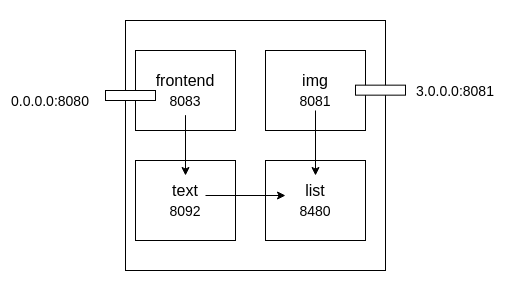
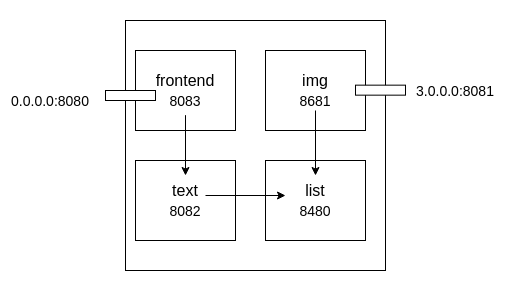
  <mxCell id="0" />
  <mxCell id="1" parent="0" />
  <mxCell id="2" value="" style="rounded=0;whiteSpace=wrap;html=1;" vertex="1" parent="1"><mxGeometry x="125" y="20" width="260" height="250" as="geometry" /></mxCell>
  <mxCell id="3" value="" style="rounded=0;whiteSpace=wrap;html=1;fontSize=18;" vertex="1" parent="1"><mxGeometry x="135" y="50" width="100" height="80" as="geometry" /></mxCell>
  <mxCell id="4" value="&lt;font style=&quot;font-size: 16px&quot;&gt;frontend&lt;/font&gt;" style="text;html=1;strokeColor=none;fillColor=none;align=center;verticalAlign=middle;whiteSpace=wrap;rounded=0;fontSize=18;" vertex="1" parent="1"><mxGeometry x="155" y="65" width="60" height="30" as="geometry" /></mxCell>
  <mxCell id="5" value="" style="rounded=0;whiteSpace=wrap;html=1;fontSize=16;" vertex="1" parent="1"><mxGeometry x="105" y="90" width="50" height="10" as="geometry" /></mxCell>
  <mxCell id="6" value="&lt;font style=&quot;font-size: 14px&quot;&gt;8083&lt;/font&gt;" style="text;html=1;strokeColor=none;fillColor=none;align=center;verticalAlign=middle;whiteSpace=wrap;rounded=0;fontSize=16;" vertex="1" parent="1"><mxGeometry x="155" y="85" width="60" height="30" as="geometry" /></mxCell>
  <mxCell id="7" value="&lt;font style=&quot;font-size: 14px&quot;&gt;0.0.0.0:8080&lt;/font&gt;" style="text;html=1;strokeColor=none;fillColor=none;align=center;verticalAlign=middle;whiteSpace=wrap;rounded=0;fontSize=16;" vertex="1" parent="1"><mxGeometry x="20" y="85" width="60" height="30" as="geometry" /></mxCell>
  <mxCell id="8" style="edgeStyle=orthogonalEdgeStyle;rounded=0;orthogonalLoop=1;jettySize=auto;html=1;exitX=0.5;exitY=1;exitDx=0;exitDy=0;fontSize=14;" edge="1" parent="1" source="7" target="7"><mxGeometry relative="1" as="geometry" /></mxCell>
  <mxCell id="9" value="" style="rounded=0;whiteSpace=wrap;html=1;fontSize=18;" vertex="1" parent="1"><mxGeometry x="265" y="160" width="100" height="80" as="geometry" /></mxCell>
  <mxCell id="10" value="&lt;font style=&quot;font-size: 16px&quot;&gt;list&lt;/font&gt;" style="text;html=1;strokeColor=none;fillColor=none;align=center;verticalAlign=middle;whiteSpace=wrap;rounded=0;fontSize=18;" vertex="1" parent="1"><mxGeometry x="285" y="175" width="60" height="30" as="geometry" /></mxCell>
  <mxCell id="11" value="&lt;font style=&quot;font-size: 14px&quot;&gt;8480&lt;/font&gt;" style="text;html=1;strokeColor=none;fillColor=none;align=center;verticalAlign=middle;whiteSpace=wrap;rounded=0;fontSize=16;" vertex="1" parent="1"><mxGeometry x="285" y="195" width="60" height="30" as="geometry" /></mxCell>
  <mxCell id="12" value="" style="rounded=0;whiteSpace=wrap;html=1;fontSize=18;" vertex="1" parent="1"><mxGeometry x="265" y="50" width="100" height="80" as="geometry" /></mxCell>
- <mxCell id="13" value="&lt;font style=&quot;font-size: 14px&quot;&gt;8081&lt;/font&gt;" style="text;html=1;strokeColor=none;fillColor=none;align=center;verticalAlign=middle;whiteSpace=wrap;rounded=0;fontSize=16;" vertex="1" parent="1"><mxGeometry x="285" y="85" width="60" height="30" as="geometry" /></mxCell>
+ <mxCell id="13" value="&lt;font style=&quot;font-size: 14px&quot;&gt;8681&lt;/font&gt;" style="text;html=1;strokeColor=none;fillColor=none;align=center;verticalAlign=middle;whiteSpace=wrap;rounded=0;fontSize=16;" vertex="1" parent="1"><mxGeometry x="285" y="85" width="60" height="30" as="geometry" /></mxCell>
  <mxCell id="14" value="&lt;font style=&quot;font-size: 16px&quot;&gt;img&lt;/font&gt;" style="text;html=1;strokeColor=none;fillColor=none;align=center;verticalAlign=middle;whiteSpace=wrap;rounded=0;fontSize=18;" vertex="1" parent="1"><mxGeometry x="285" y="65" width="60" height="30" as="geometry" /></mxCell>
  <mxCell id="15" value="" style="rounded=0;whiteSpace=wrap;html=1;fontSize=18;" vertex="1" parent="1"><mxGeometry x="135" y="160" width="100" height="80" as="geometry" /></mxCell>
- <mxCell id="16" value="&lt;font style=&quot;font-size: 14px&quot;&gt;8092&lt;/font&gt;" style="text;html=1;strokeColor=none;fillColor=none;align=center;verticalAlign=middle;whiteSpace=wrap;rounded=0;fontSize=16;" vertex="1" parent="1"><mxGeometry x="155" y="195" width="60" height="30" as="geometry" /></mxCell>
+ <mxCell id="16" value="&lt;font style=&quot;font-size: 14px&quot;&gt;8082&lt;/font&gt;" style="text;html=1;strokeColor=none;fillColor=none;align=center;verticalAlign=middle;whiteSpace=wrap;rounded=0;fontSize=16;" vertex="1" parent="1"><mxGeometry x="155" y="195" width="60" height="30" as="geometry" /></mxCell>
  <mxCell id="17" value="&lt;font style=&quot;font-size: 16px&quot;&gt;text&lt;/font&gt;" style="text;html=1;strokeColor=none;fillColor=none;align=center;verticalAlign=middle;whiteSpace=wrap;rounded=0;fontSize=18;" vertex="1" parent="1"><mxGeometry x="155" y="175" width="60" height="30" as="geometry" /></mxCell>
  <mxCell id="18" value="" style="rounded=0;whiteSpace=wrap;html=1;fontSize=16;" vertex="1" parent="1"><mxGeometry x="355" y="84.66" width="50" height="10" as="geometry" /></mxCell>
  <mxCell id="19" value="&lt;font style=&quot;font-size: 14px&quot;&gt;3.0.0.0:8081&lt;/font&gt;" style="text;html=1;strokeColor=none;fillColor=none;align=center;verticalAlign=middle;whiteSpace=wrap;rounded=0;fontSize=16;" vertex="1" parent="1"><mxGeometry x="425" y="74.66" width="60" height="30" as="geometry" /></mxCell>
  <mxCell id="20" style="edgeStyle=orthogonalEdgeStyle;rounded=0;orthogonalLoop=1;jettySize=auto;html=1;exitX=0.5;exitY=1;exitDx=0;exitDy=0;fontSize=14;" edge="1" source="19" target="19" parent="1"><mxGeometry relative="1" as="geometry" /></mxCell>
  <mxCell id="21" value="" style="endArrow=classic;html=1;rounded=0;fontSize=14;entryX=0.5;entryY=0;entryDx=0;entryDy=0;" edge="1" parent="1" target="10"><mxGeometry width="50" height="50" relative="1" as="geometry"><mxPoint x="315" y="110" as="sourcePoint" /><mxPoint x="365" y="60" as="targetPoint" /></mxGeometry></mxCell>
  <mxCell id="22" value="" style="endArrow=classic;html=1;rounded=0;fontSize=14;entryX=0;entryY=0;entryDx=0;entryDy=0;" edge="1" parent="1" target="11"><mxGeometry width="50" height="50" relative="1" as="geometry"><mxPoint x="205" y="195" as="sourcePoint" /><mxPoint x="255" y="145" as="targetPoint" /></mxGeometry></mxCell>
  <mxCell id="23" value="" style="endArrow=classic;html=1;rounded=0;fontSize=14;entryX=0.5;entryY=0;entryDx=0;entryDy=0;" edge="1" parent="1" target="17"><mxGeometry width="50" height="50" relative="1" as="geometry"><mxPoint x="185" y="114.66" as="sourcePoint" /><mxPoint x="235" y="64.66" as="targetPoint" /></mxGeometry></mxCell>
